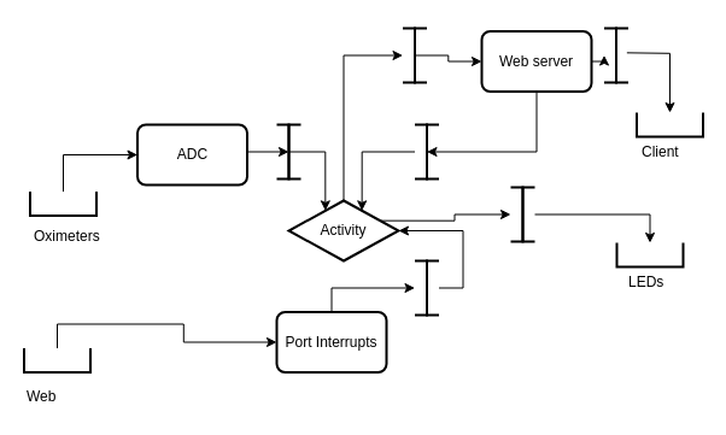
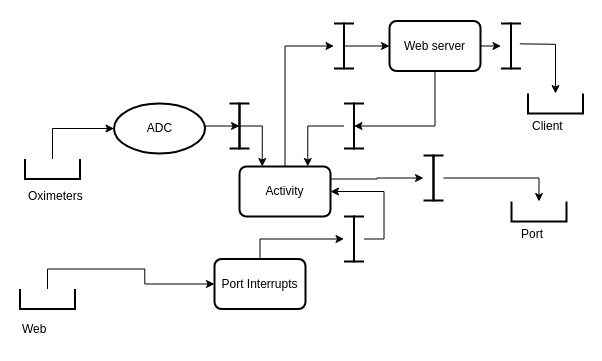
  <mxCell id="0" />
  <mxCell id="1" parent="0" />
  <mxCell id="2" style="edgeStyle=orthogonalEdgeStyle;rounded=0;orthogonalLoop=1;jettySize=auto;html=1;exitX=1;exitY=0.5;exitDx=0;exitDy=0;exitPerimeter=0;entryX=0;entryY=0.5;entryDx=0;entryDy=0;" edge="1" parent="1" source="3" target="9"><mxGeometry relative="1" as="geometry" /></mxCell>
  <mxCell id="3" value="" style="strokeWidth=2;html=1;shape=mxgraph.flowchart.annotation_1;align=left;pointerEvents=1;rotation=-90;" vertex="1" parent="1"><mxGeometry x="42" y="141" width="20" height="55" as="geometry" /></mxCell>
  <mxCell id="4" style="edgeStyle=orthogonalEdgeStyle;rounded=0;orthogonalLoop=1;jettySize=auto;html=1;exitX=1;exitY=0.5;exitDx=0;exitDy=0;exitPerimeter=0;entryX=0;entryY=0.5;entryDx=0;entryDy=0;" edge="1" parent="1" source="5" target="7"><mxGeometry relative="1" as="geometry" /></mxCell>
  <mxCell id="5" value="" style="strokeWidth=2;html=1;shape=mxgraph.flowchart.annotation_1;align=left;pointerEvents=1;rotation=-90;" vertex="1" parent="1"><mxGeometry x="37" y="271" width="20" height="55" as="geometry" /></mxCell>
  <mxCell id="6" style="edgeStyle=orthogonalEdgeStyle;rounded=0;orthogonalLoop=1;jettySize=auto;html=1;exitX=0.5;exitY=0;exitDx=0;exitDy=0;entryX=1;entryY=0.5;entryDx=0;entryDy=0;entryPerimeter=0;" edge="1" parent="1" source="7" target="33"><mxGeometry relative="1" as="geometry" /></mxCell>
- <mxCell id="7" value="&lt;font style=&quot;font-size: 12px&quot;&gt;Port Interrupts&lt;/font&gt;" style="rounded=1;whiteSpace=wrap;html=1;absoluteArcSize=1;arcSize=14;strokeWidth=2;" vertex="1" parent="1"><mxGeometry x="229" y="258.5" width="91" height="50" as="geometry" /></mxCell>
+ <mxCell id="7" value="&lt;font style=&quot;font-size: 12px&quot;&gt;Port Interrupts&lt;/font&gt;" style="rounded=1;whiteSpace=wrap;html=1;absoluteArcSize=1;arcSize=14;strokeWidth=2;" vertex="1" parent="1"><mxGeometry x="214" y="258.5" width="91" height="50" as="geometry" /></mxCell>
  <mxCell id="8" style="edgeStyle=orthogonalEdgeStyle;rounded=0;orthogonalLoop=1;jettySize=auto;html=1;exitX=1;exitY=0.5;exitDx=0;exitDy=0;entryX=0;entryY=0.5;entryDx=0;entryDy=0;entryPerimeter=0;" edge="1" parent="1" source="9" target="25"><mxGeometry relative="1" as="geometry"><Array as="points"><mxPoint x="205" y="125" /></Array></mxGeometry></mxCell>
- <mxCell id="9" value="&lt;font style=&quot;font-size: 12px&quot;&gt;ADC&lt;/font&gt;" style="rounded=1;whiteSpace=wrap;html=1;absoluteArcSize=1;arcSize=14;strokeWidth=2;" vertex="1" parent="1"><mxGeometry x="113.5" y="103" width="91" height="50" as="geometry" /></mxCell>
+ <mxCell id="9" value="&lt;font style=&quot;font-size: 12px&quot;&gt;ADC&lt;/font&gt;" style="ellipse;whiteSpace=wrap;html=1;absoluteArcSize=1;arcSize=14;strokeWidth=2;" vertex="1" parent="1"><mxGeometry x="113.5" y="103" width="91" height="50" as="geometry" /></mxCell>
  <mxCell id="10" style="edgeStyle=orthogonalEdgeStyle;rounded=0;orthogonalLoop=1;jettySize=auto;html=1;exitX=1;exitY=0.5;exitDx=0;exitDy=0;entryX=1;entryY=0.5;entryDx=0;entryDy=0;entryPerimeter=0;" edge="1" parent="1" source="12" target="48"><mxGeometry relative="1" as="geometry" /></mxCell>
  <mxCell id="11" style="edgeStyle=orthogonalEdgeStyle;rounded=0;orthogonalLoop=1;jettySize=auto;html=1;exitX=0.5;exitY=1;exitDx=0;exitDy=0;entryX=0;entryY=0.5;entryDx=0;entryDy=0;entryPerimeter=0;" edge="1" parent="1" source="12" target="53"><mxGeometry relative="1" as="geometry" /></mxCell>
- <mxCell id="12" value="&lt;font style=&quot;font-size: 12px&quot;&gt;Web server&lt;/font&gt;" style="rounded=1;whiteSpace=wrap;html=1;absoluteArcSize=1;arcSize=14;strokeWidth=2;" vertex="1" parent="1"><mxGeometry x="399" y="25.5" width="91" height="50" as="geometry" /></mxCell>
+ <mxCell id="12" value="&lt;font style=&quot;font-size: 12px&quot;&gt;Web server&lt;/font&gt;" style="rounded=1;whiteSpace=wrap;html=1;absoluteArcSize=1;arcSize=14;strokeWidth=2;" vertex="1" parent="1"><mxGeometry x="389" y="20.5" width="91" height="50" as="geometry" /></mxCell>
  <mxCell id="13" value="Oximeters" style="text;html=1;resizable=0;points=[];autosize=1;align=left;verticalAlign=top;spacingTop=-4;" vertex="1" parent="1"><mxGeometry x="26" y="186" width="70" height="20" as="geometry" /></mxCell>
  <mxCell id="14" value="Web" style="text;html=1;resizable=0;points=[];autosize=1;align=left;verticalAlign=top;spacingTop=-4;" vertex="1" parent="1"><mxGeometry x="20" y="319" width="60" height="20" as="geometry" /></mxCell>
  <mxCell id="15" value="" style="strokeWidth=2;html=1;shape=mxgraph.flowchart.annotation_1;align=left;pointerEvents=1;rotation=-90;" vertex="1" parent="1"><mxGeometry x="528.5" y="183.5" width="20" height="55" as="geometry" /></mxCell>
- <mxCell id="16" value="LEDs&lt;br&gt;&lt;br&gt;" style="text;html=1;resizable=0;points=[];autosize=1;align=left;verticalAlign=top;spacingTop=-4;" vertex="1" parent="1"><mxGeometry x="518.5" y="223.5" width="40" height="30" as="geometry" /></mxCell>
+ <mxCell id="16" value="Port&lt;br&gt;&lt;br&gt;" style="text;html=1;resizable=0;points=[];autosize=1;align=left;verticalAlign=top;spacingTop=-4;" vertex="1" parent="1"><mxGeometry x="518.5" y="223.5" width="40" height="30" as="geometry" /></mxCell>
  <mxCell id="17" value="" style="strokeWidth=2;html=1;shape=mxgraph.flowchart.annotation_1;align=left;pointerEvents=1;rotation=-90;" vertex="1" parent="1"><mxGeometry x="545" y="75.5" width="20" height="55" as="geometry" /></mxCell>
  <mxCell id="18" value="Client" style="text;html=1;resizable=0;points=[];autosize=1;align=left;verticalAlign=top;spacingTop=-4;" vertex="1" parent="1"><mxGeometry x="530" y="115.5" width="50" height="20" as="geometry" /></mxCell>
  <mxCell id="19" style="edgeStyle=orthogonalEdgeStyle;rounded=0;orthogonalLoop=1;jettySize=auto;html=1;exitX=0.5;exitY=0;exitDx=0;exitDy=0;entryX=1;entryY=0.5;entryDx=0;entryDy=0;entryPerimeter=0;" edge="1" parent="1" source="21" target="41"><mxGeometry relative="1" as="geometry" /></mxCell>
  <mxCell id="20" style="edgeStyle=orthogonalEdgeStyle;rounded=0;orthogonalLoop=1;jettySize=auto;html=1;exitX=1;exitY=0.25;exitDx=0;exitDy=0;entryX=1;entryY=0.5;entryDx=0;entryDy=0;entryPerimeter=0;" edge="1" parent="1" source="21" target="29"><mxGeometry relative="1" as="geometry" /></mxCell>
- <mxCell id="21" value="&lt;font style=&quot;font-size: 12px&quot;&gt;Activity&lt;/font&gt;" style="rhombus;whiteSpace=wrap;html=1;absoluteArcSize=1;arcSize=14;strokeWidth=2;" vertex="1" parent="1"><mxGeometry x="239" y="166" width="91" height="50" as="geometry" /></mxCell>
+ <mxCell id="21" value="&lt;font style=&quot;font-size: 12px&quot;&gt;Activity&lt;/font&gt;" style="rounded=1;whiteSpace=wrap;html=1;absoluteArcSize=1;arcSize=14;strokeWidth=2;" vertex="1" parent="1"><mxGeometry x="239" y="166" width="91" height="50" as="geometry" /></mxCell>
  <mxCell id="22" value="" style="group" vertex="1" connectable="0" parent="1"><mxGeometry x="229" y="103" width="20" height="45" as="geometry" /></mxCell>
  <mxCell id="23" value="" style="group" vertex="1" connectable="0" parent="22"><mxGeometry width="20" height="45" as="geometry" /></mxCell>
  <mxCell id="24" value="" style="strokeWidth=2;html=1;shape=mxgraph.flowchart.annotation_1;align=left;pointerEvents=1" vertex="1" parent="23"><mxGeometry x="10" width="10" height="45" as="geometry" /></mxCell>
  <mxCell id="25" value="" style="strokeWidth=2;html=1;shape=mxgraph.flowchart.annotation_1;align=left;pointerEvents=1;rotation=180;" vertex="1" parent="23"><mxGeometry width="10" height="45" as="geometry" /></mxCell>
  <mxCell id="26" value="" style="group" vertex="1" connectable="0" parent="1"><mxGeometry x="423" y="155" width="20" height="45" as="geometry" /></mxCell>
  <mxCell id="27" value="" style="group" vertex="1" connectable="0" parent="26"><mxGeometry width="20" height="45" as="geometry" /></mxCell>
  <mxCell id="28" value="" style="strokeWidth=2;html=1;shape=mxgraph.flowchart.annotation_1;align=left;pointerEvents=1" vertex="1" parent="27"><mxGeometry x="10" width="10" height="45" as="geometry" /></mxCell>
  <mxCell id="29" value="" style="strokeWidth=2;html=1;shape=mxgraph.flowchart.annotation_1;align=left;pointerEvents=1;rotation=180;" vertex="1" parent="27"><mxGeometry width="10" height="45" as="geometry" /></mxCell>
  <mxCell id="30" value="" style="group" vertex="1" connectable="0" parent="1"><mxGeometry x="343.5" y="216" width="20" height="45" as="geometry" /></mxCell>
  <mxCell id="31" value="" style="group" vertex="1" connectable="0" parent="30"><mxGeometry width="20" height="45" as="geometry" /></mxCell>
  <mxCell id="32" value="" style="strokeWidth=2;html=1;shape=mxgraph.flowchart.annotation_1;align=left;pointerEvents=1" vertex="1" parent="31"><mxGeometry x="10" width="10" height="45" as="geometry" /></mxCell>
  <mxCell id="33" value="" style="strokeWidth=2;html=1;shape=mxgraph.flowchart.annotation_1;align=left;pointerEvents=1;rotation=180;" vertex="1" parent="31"><mxGeometry width="10" height="45" as="geometry" /></mxCell>
  <mxCell id="34" style="edgeStyle=orthogonalEdgeStyle;rounded=0;orthogonalLoop=1;jettySize=auto;html=1;exitX=0;exitY=0.5;exitDx=0;exitDy=0;exitPerimeter=0;entryX=0.25;entryY=0;entryDx=0;entryDy=0;" edge="1" parent="1" source="25" target="21"><mxGeometry relative="1" as="geometry" /></mxCell>
  <mxCell id="35" style="edgeStyle=orthogonalEdgeStyle;rounded=0;orthogonalLoop=1;jettySize=auto;html=1;exitX=1;exitY=0.5;exitDx=0;exitDy=0;exitPerimeter=0;entryX=1;entryY=0.5;entryDx=0;entryDy=0;" edge="1" parent="1" source="32" target="21"><mxGeometry relative="1" as="geometry" /></mxCell>
  <mxCell id="36" style="edgeStyle=orthogonalEdgeStyle;rounded=0;orthogonalLoop=1;jettySize=auto;html=1;exitX=1;exitY=0.5;exitDx=0;exitDy=0;exitPerimeter=0;entryX=1;entryY=0.5;entryDx=0;entryDy=0;entryPerimeter=0;" edge="1" parent="1" source="28" target="15"><mxGeometry relative="1" as="geometry"><Array as="points"><mxPoint x="539" y="177.5" /></Array></mxGeometry></mxCell>
  <mxCell id="37" value="" style="group" vertex="1" connectable="0" parent="1"><mxGeometry x="333.5" y="23" width="20" height="45" as="geometry" /></mxCell>
  <mxCell id="38" value="" style="group" vertex="1" connectable="0" parent="37"><mxGeometry width="20" height="45" as="geometry" /></mxCell>
  <mxCell id="39" value="" style="group" vertex="1" connectable="0" parent="38"><mxGeometry width="20" height="45" as="geometry" /></mxCell>
  <mxCell id="40" value="" style="strokeWidth=2;html=1;shape=mxgraph.flowchart.annotation_1;align=left;pointerEvents=1" vertex="1" parent="39"><mxGeometry x="10" width="10" height="45" as="geometry" /></mxCell>
  <mxCell id="41" value="" style="strokeWidth=2;html=1;shape=mxgraph.flowchart.annotation_1;align=left;pointerEvents=1;rotation=180;" vertex="1" parent="39"><mxGeometry width="10" height="45" as="geometry" /></mxCell>
  <mxCell id="42" style="edgeStyle=orthogonalEdgeStyle;rounded=0;orthogonalLoop=1;jettySize=auto;html=1;exitX=0;exitY=0.5;exitDx=0;exitDy=0;exitPerimeter=0;entryX=0;entryY=0.5;entryDx=0;entryDy=0;" edge="1" parent="1" source="41" target="12"><mxGeometry relative="1" as="geometry" /></mxCell>
  <mxCell id="43" style="edgeStyle=orthogonalEdgeStyle;rounded=0;orthogonalLoop=1;jettySize=auto;html=1;exitX=0;exitY=0.5;exitDx=0;exitDy=0;exitPerimeter=0;" edge="1" parent="1" target="17"><mxGeometry relative="1" as="geometry"><mxPoint x="519.345" y="43.328" as="sourcePoint" /></mxGeometry></mxCell>
  <mxCell id="44" value="" style="group" vertex="1" connectable="0" parent="1"><mxGeometry x="500.5" y="23" width="20" height="45" as="geometry" /></mxCell>
  <mxCell id="45" value="" style="group" vertex="1" connectable="0" parent="44"><mxGeometry width="20" height="45" as="geometry" /></mxCell>
  <mxCell id="46" value="" style="group" vertex="1" connectable="0" parent="45"><mxGeometry width="20" height="45" as="geometry" /></mxCell>
  <mxCell id="47" value="" style="strokeWidth=2;html=1;shape=mxgraph.flowchart.annotation_1;align=left;pointerEvents=1" vertex="1" parent="46"><mxGeometry x="10" width="10" height="45" as="geometry" /></mxCell>
  <mxCell id="48" value="" style="strokeWidth=2;html=1;shape=mxgraph.flowchart.annotation_1;align=left;pointerEvents=1;rotation=180;" vertex="1" parent="46"><mxGeometry width="10" height="45" as="geometry" /></mxCell>
  <mxCell id="49" value="" style="group" vertex="1" connectable="0" parent="1"><mxGeometry x="343.5" y="103" width="20" height="45" as="geometry" /></mxCell>
  <mxCell id="50" value="" style="group" vertex="1" connectable="0" parent="49"><mxGeometry width="20" height="45" as="geometry" /></mxCell>
  <mxCell id="51" value="" style="group" vertex="1" connectable="0" parent="50"><mxGeometry width="20" height="45" as="geometry" /></mxCell>
  <mxCell id="52" value="" style="strokeWidth=2;html=1;shape=mxgraph.flowchart.annotation_1;align=left;pointerEvents=1" vertex="1" parent="51"><mxGeometry x="10" width="10" height="45" as="geometry" /></mxCell>
  <mxCell id="53" value="" style="strokeWidth=2;html=1;shape=mxgraph.flowchart.annotation_1;align=left;pointerEvents=1;rotation=180;" vertex="1" parent="51"><mxGeometry width="10" height="45" as="geometry" /></mxCell>
  <mxCell id="54" style="edgeStyle=orthogonalEdgeStyle;rounded=0;orthogonalLoop=1;jettySize=auto;html=1;exitX=1;exitY=0.5;exitDx=0;exitDy=0;exitPerimeter=0;entryX=0.75;entryY=0;entryDx=0;entryDy=0;" edge="1" parent="1" source="53" target="21"><mxGeometry relative="1" as="geometry" /></mxCell>
